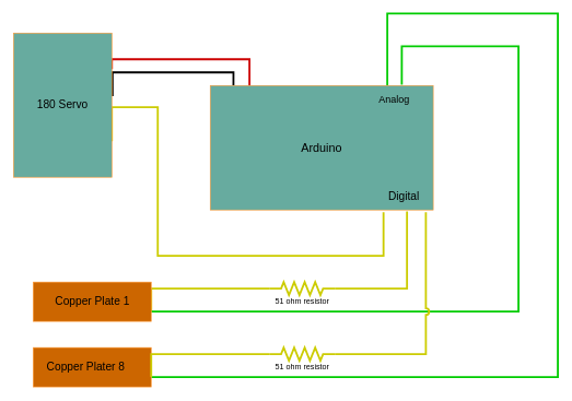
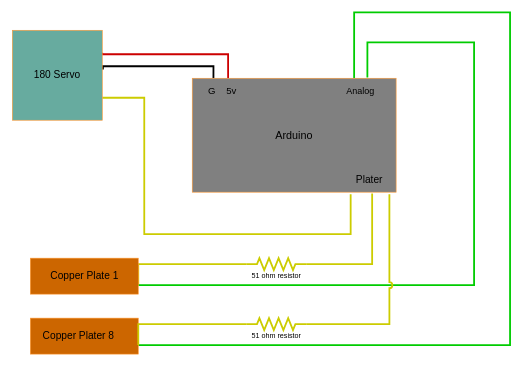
  <mxCell id="0" />
  <mxCell id="1" parent="0" />
  <mxCell id="2" style="edgeStyle=orthogonalEdgeStyle;rounded=0;orthogonalLoop=1;jettySize=auto;html=1;exitX=1;exitY=0.75;exitDx=0;exitDy=0;endArrow=none;endFill=0;strokeColor=#CCCC00;strokeWidth=3;" edge="1" parent="1" source="4" target="15"><mxGeometry relative="1" as="geometry"><Array as="points"><mxPoint x="230" y="440" /></Array></mxGeometry></mxCell>
  <mxCell id="3" style="edgeStyle=orthogonalEdgeStyle;rounded=0;orthogonalLoop=1;jettySize=auto;html=1;exitX=1;exitY=0.75;exitDx=0;exitDy=0;entryX=0.859;entryY=-0.006;entryDx=0;entryDy=0;entryPerimeter=0;endArrow=none;endFill=0;strokeColor=#00CC00;jumpStyle=arc;strokeWidth=3;" edge="1" parent="1" source="4" target="13"><mxGeometry relative="1" as="geometry"><Array as="points"><mxPoint x="790" y="475" /><mxPoint x="790" y="70" /><mxPoint x="612" y="70" /></Array></mxGeometry></mxCell>
  <mxCell id="4" value="" style="rounded=0;whiteSpace=wrap;html=1;strokeColor=#FF9933;fillColor=#CC6600;" vertex="1" parent="1"><mxGeometry x="50" y="430" width="180" height="60" as="geometry" /></mxCell>
  <mxCell id="5" style="edgeStyle=orthogonalEdgeStyle;rounded=0;orthogonalLoop=1;jettySize=auto;html=1;exitX=1;exitY=0.75;exitDx=0;exitDy=0;entryX=0.794;entryY=0;entryDx=0;entryDy=0;entryPerimeter=0;endArrow=none;endFill=0;strokeColor=#00CC00;strokeWidth=3;" edge="1" parent="1" source="6" target="13"><mxGeometry relative="1" as="geometry"><Array as="points"><mxPoint x="850" y="575" /><mxPoint x="850" y="20" /><mxPoint x="590" y="20" /></Array></mxGeometry></mxCell>
  <mxCell id="6" value="" style="rounded=0;whiteSpace=wrap;html=1;strokeColor=#FF9933;fillColor=#CC6600;" vertex="1" parent="1"><mxGeometry x="50" y="530" width="180" height="60" as="geometry" /></mxCell>
  <mxCell id="7" value="&lt;font style=&quot;font-size: 17px&quot;&gt;Copper Plate 1&lt;/font&gt;" style="text;html=1;align=center;verticalAlign=middle;resizable=0;points=[];autosize=1;" vertex="1" parent="1"><mxGeometry x="75" y="450" width="130" height="20" as="geometry" /></mxCell>
  <mxCell id="8" value="&lt;font style=&quot;font-size: 17px&quot;&gt;Copper Plater 8&lt;/font&gt;" style="text;html=1;align=center;verticalAlign=middle;resizable=0;points=[];autosize=1;" vertex="1" parent="1"><mxGeometry x="65" y="550" width="130" height="20" as="geometry" /></mxCell>
  <mxCell id="9" style="edgeStyle=orthogonalEdgeStyle;rounded=0;jumpStyle=arc;orthogonalLoop=1;jettySize=auto;html=1;exitX=1;exitY=0.75;exitDx=0;exitDy=0;endArrow=none;endFill=0;strokeWidth=3;entryX=0.777;entryY=1.018;entryDx=0;entryDy=0;entryPerimeter=0;strokeColor=#CCCC00;" edge="1" parent="1" source="12" target="13"><mxGeometry relative="1" as="geometry"><mxPoint x="460" y="380" as="targetPoint" /><Array as="points"><mxPoint x="240" y="163" /><mxPoint x="240" y="390" /><mxPoint x="584" y="390" /></Array></mxGeometry></mxCell>
  <mxCell id="10" style="edgeStyle=orthogonalEdgeStyle;rounded=0;jumpStyle=arc;orthogonalLoop=1;jettySize=auto;html=1;exitX=1.007;exitY=0.437;exitDx=0;exitDy=0;entryX=0.104;entryY=0;entryDx=0;entryDy=0;entryPerimeter=0;endArrow=none;endFill=0;strokeWidth=3;exitPerimeter=0;" edge="1" parent="1" source="12" target="13"><mxGeometry relative="1" as="geometry"><Array as="points"><mxPoint x="171" y="110" /><mxPoint x="355" y="110" /></Array></mxGeometry></mxCell>
  <mxCell id="11" style="edgeStyle=orthogonalEdgeStyle;rounded=0;jumpStyle=arc;orthogonalLoop=1;jettySize=auto;html=1;exitX=1;exitY=0.25;exitDx=0;exitDy=0;entryX=0.176;entryY=0;entryDx=0;entryDy=0;entryPerimeter=0;endArrow=none;endFill=0;strokeWidth=3;strokeColor=#CC0000;" edge="1" parent="1" source="12" target="13"><mxGeometry relative="1" as="geometry"><Array as="points"><mxPoint x="170" y="90" /><mxPoint x="380" y="90" /></Array></mxGeometry></mxCell>
- <mxCell id="12" value="&lt;font style=&quot;font-size: 17px&quot;&gt;180 Servo&lt;/font&gt;" style="rounded=0;whiteSpace=wrap;html=1;strokeColor=#FF9933;fillColor=#67AB9F;" vertex="1" parent="1"><mxGeometry x="20" y="50" width="150" height="220" as="geometry" /></mxCell>
- <mxCell id="13" value="&lt;font style=&quot;font-size: 18px&quot;&gt;Arduino&lt;/font&gt;" style="rounded=0;whiteSpace=wrap;html=1;strokeColor=#FF9933;fillColor=#67ab9f;" vertex="1" parent="1"><mxGeometry x="320" y="130" width="340" height="190" as="geometry" /></mxCell>
+ <mxCell id="12" value="&lt;font style=&quot;font-size: 17px&quot;&gt;180 Servo&lt;/font&gt;" style="rounded=0;whiteSpace=wrap;html=1;strokeColor=#FF9933;fillColor=#67AB9F;" vertex="1" parent="1"><mxGeometry x="20" y="50" width="150" height="150" as="geometry" /></mxCell>
+ <mxCell id="13" value="&lt;font style=&quot;font-size: 18px&quot;&gt;Arduino&lt;/font&gt;" style="rounded=0;whiteSpace=wrap;html=1;strokeColor=#FF9933;fillColor=#808080;" vertex="1" parent="1"><mxGeometry x="320" y="130" width="340" height="190" as="geometry" /></mxCell>
  <mxCell id="14" style="edgeStyle=orthogonalEdgeStyle;rounded=0;orthogonalLoop=1;jettySize=auto;html=1;exitX=1;exitY=0.5;exitDx=0;exitDy=0;exitPerimeter=0;endArrow=none;endFill=0;strokeColor=#CCCC00;jumpStyle=gap;strokeWidth=3;" edge="1" parent="1" source="15"><mxGeometry relative="1" as="geometry"><mxPoint x="620" y="322" as="targetPoint" /><Array as="points"><mxPoint x="620" y="440" /><mxPoint x="620" y="322" /></Array></mxGeometry></mxCell>
  <mxCell id="15" value="" style="pointerEvents=1;verticalLabelPosition=bottom;shadow=0;dashed=0;align=center;html=1;verticalAlign=top;shape=mxgraph.electrical.resistors.resistor_2;fillColor=#FFFF00;strokeColor=#CCCC00;strokeWidth=3;" vertex="1" parent="1"><mxGeometry x="410" y="430" width="100" height="20" as="geometry" /></mxCell>
  <mxCell id="16" style="edgeStyle=orthogonalEdgeStyle;rounded=0;orthogonalLoop=1;jettySize=auto;html=1;exitX=1;exitY=0.5;exitDx=0;exitDy=0;exitPerimeter=0;endArrow=none;endFill=0;strokeColor=#CCCC00;entryX=0.967;entryY=1.018;entryDx=0;entryDy=0;entryPerimeter=0;jumpStyle=arc;strokeWidth=3;" edge="1" parent="1" source="17" target="13"><mxGeometry relative="1" as="geometry"><mxPoint x="630" y="330" as="targetPoint" /></mxGeometry></mxCell>
  <mxCell id="17" value="" style="pointerEvents=1;verticalLabelPosition=bottom;shadow=0;dashed=0;align=center;html=1;verticalAlign=top;shape=mxgraph.electrical.resistors.resistor_2;fillColor=#CCCC00;strokeColor=#CCCC00;strokeWidth=3;" vertex="1" parent="1"><mxGeometry x="410" y="530" width="100" height="20" as="geometry" /></mxCell>
  <mxCell id="18" style="edgeStyle=orthogonalEdgeStyle;rounded=0;orthogonalLoop=1;jettySize=auto;html=1;exitX=1;exitY=0.75;exitDx=0;exitDy=0;endArrow=none;endFill=0;strokeColor=#CCCC00;strokeWidth=3;" edge="1" parent="1" source="6" target="17"><mxGeometry relative="1" as="geometry"><mxPoint x="230" y="575" as="sourcePoint" /><mxPoint x="470" y="550" as="targetPoint" /><Array as="points"><mxPoint x="230" y="540" /></Array></mxGeometry></mxCell>
  <mxCell id="19" value="51 ohm resistor" style="text;html=1;align=center;verticalAlign=middle;resizable=0;points=[];autosize=1;" vertex="1" parent="1"><mxGeometry x="410" y="550" width="100" height="20" as="geometry" /></mxCell>
  <mxCell id="20" value="51 ohm resistor" style="text;html=1;align=center;verticalAlign=middle;resizable=0;points=[];autosize=1;" vertex="1" parent="1"><mxGeometry x="410" y="450" width="100" height="20" as="geometry" /></mxCell>
- <mxCell id="21" value="&lt;font style=&quot;font-size: 17px&quot;&gt;Digital&lt;/font&gt;" style="text;html=1;align=center;verticalAlign=middle;resizable=0;points=[];autosize=1;" vertex="1" parent="1"><mxGeometry x="585" y="290" width="60" height="20" as="geometry" /></mxCell>
+ <mxCell id="21" value="&lt;font style=&quot;font-size: 17px&quot;&gt;Plater&lt;/font&gt;" style="text;html=1;align=center;verticalAlign=middle;resizable=0;points=[];autosize=1;" vertex="1" parent="1"><mxGeometry x="585" y="290" width="60" height="20" as="geometry" /></mxCell>
  <mxCell id="22" value="&lt;font style=&quot;font-size: 15px&quot;&gt;Analog&lt;/font&gt;" style="text;html=1;align=center;verticalAlign=middle;resizable=0;points=[];autosize=1;" vertex="1" parent="1"><mxGeometry x="570" y="140" width="60" height="20" as="geometry" /></mxCell>
+ <mxCell id="23" value="&lt;font style=&quot;font-size: 16px&quot;&gt;G&amp;nbsp; &amp;nbsp; 5v&lt;/font&gt;" style="text;html=1;align=center;verticalAlign=middle;resizable=0;points=[];autosize=1;" vertex="1" parent="1"><mxGeometry x="340" y="140" width="60" height="20" as="geometry" /></mxCell>
